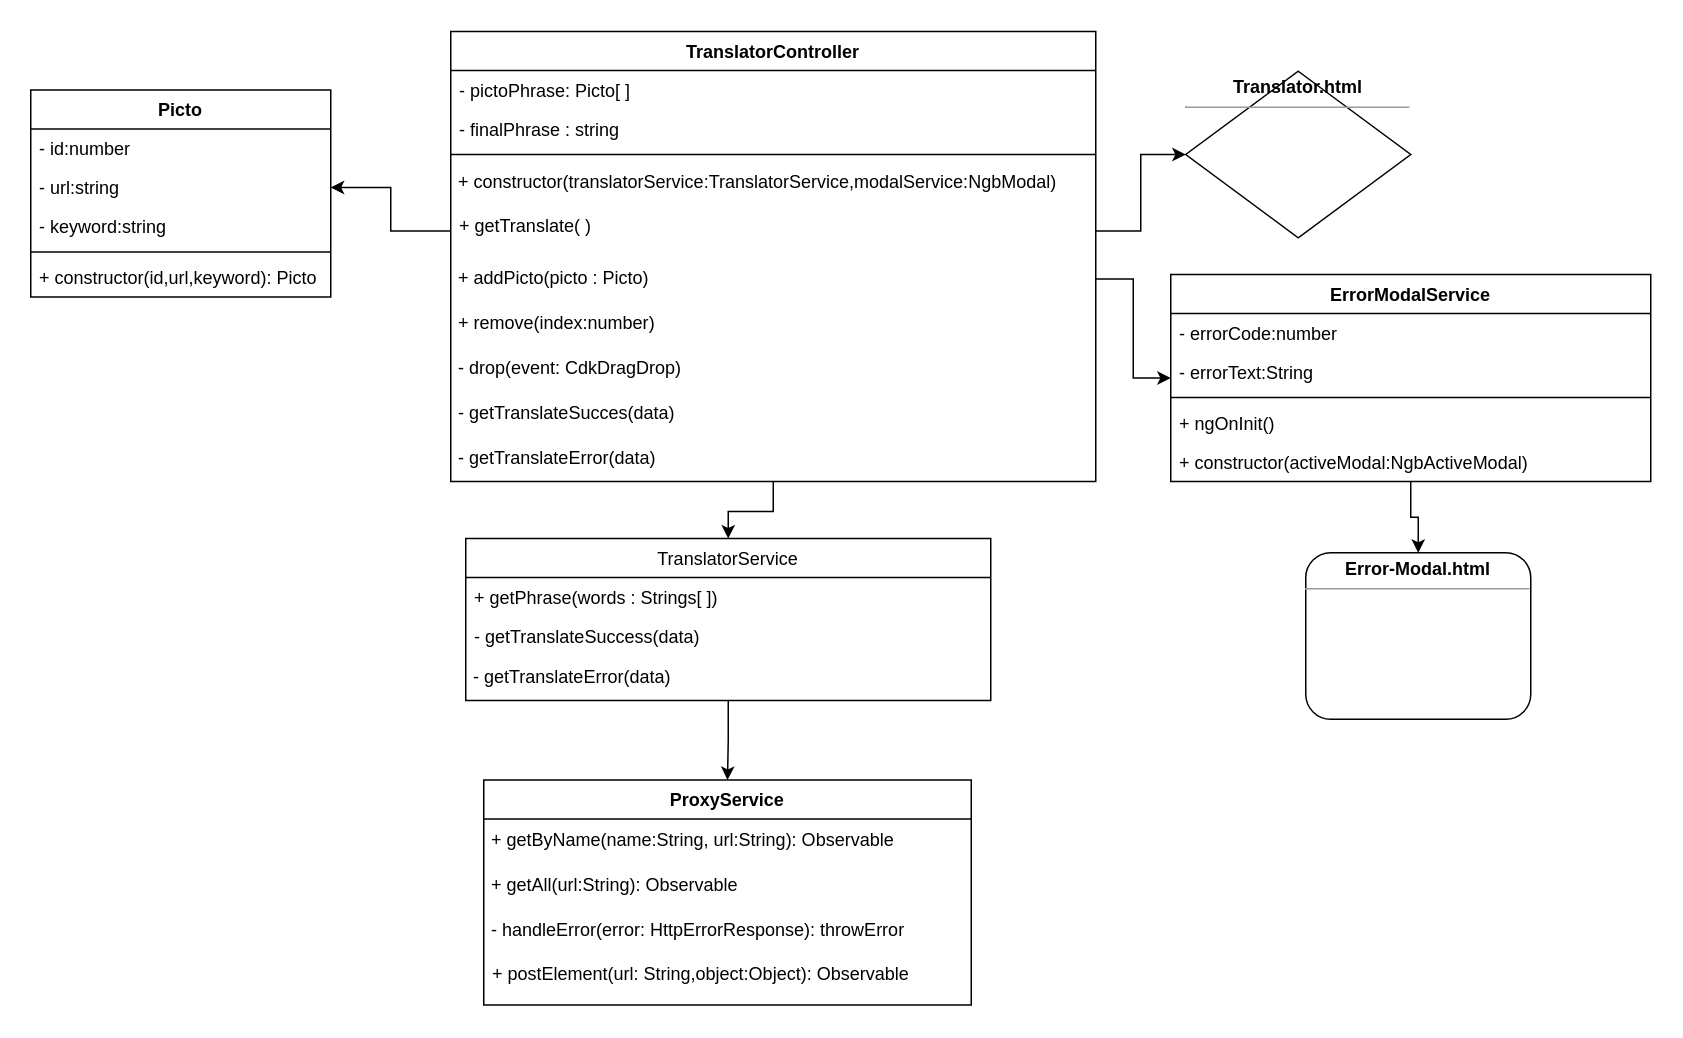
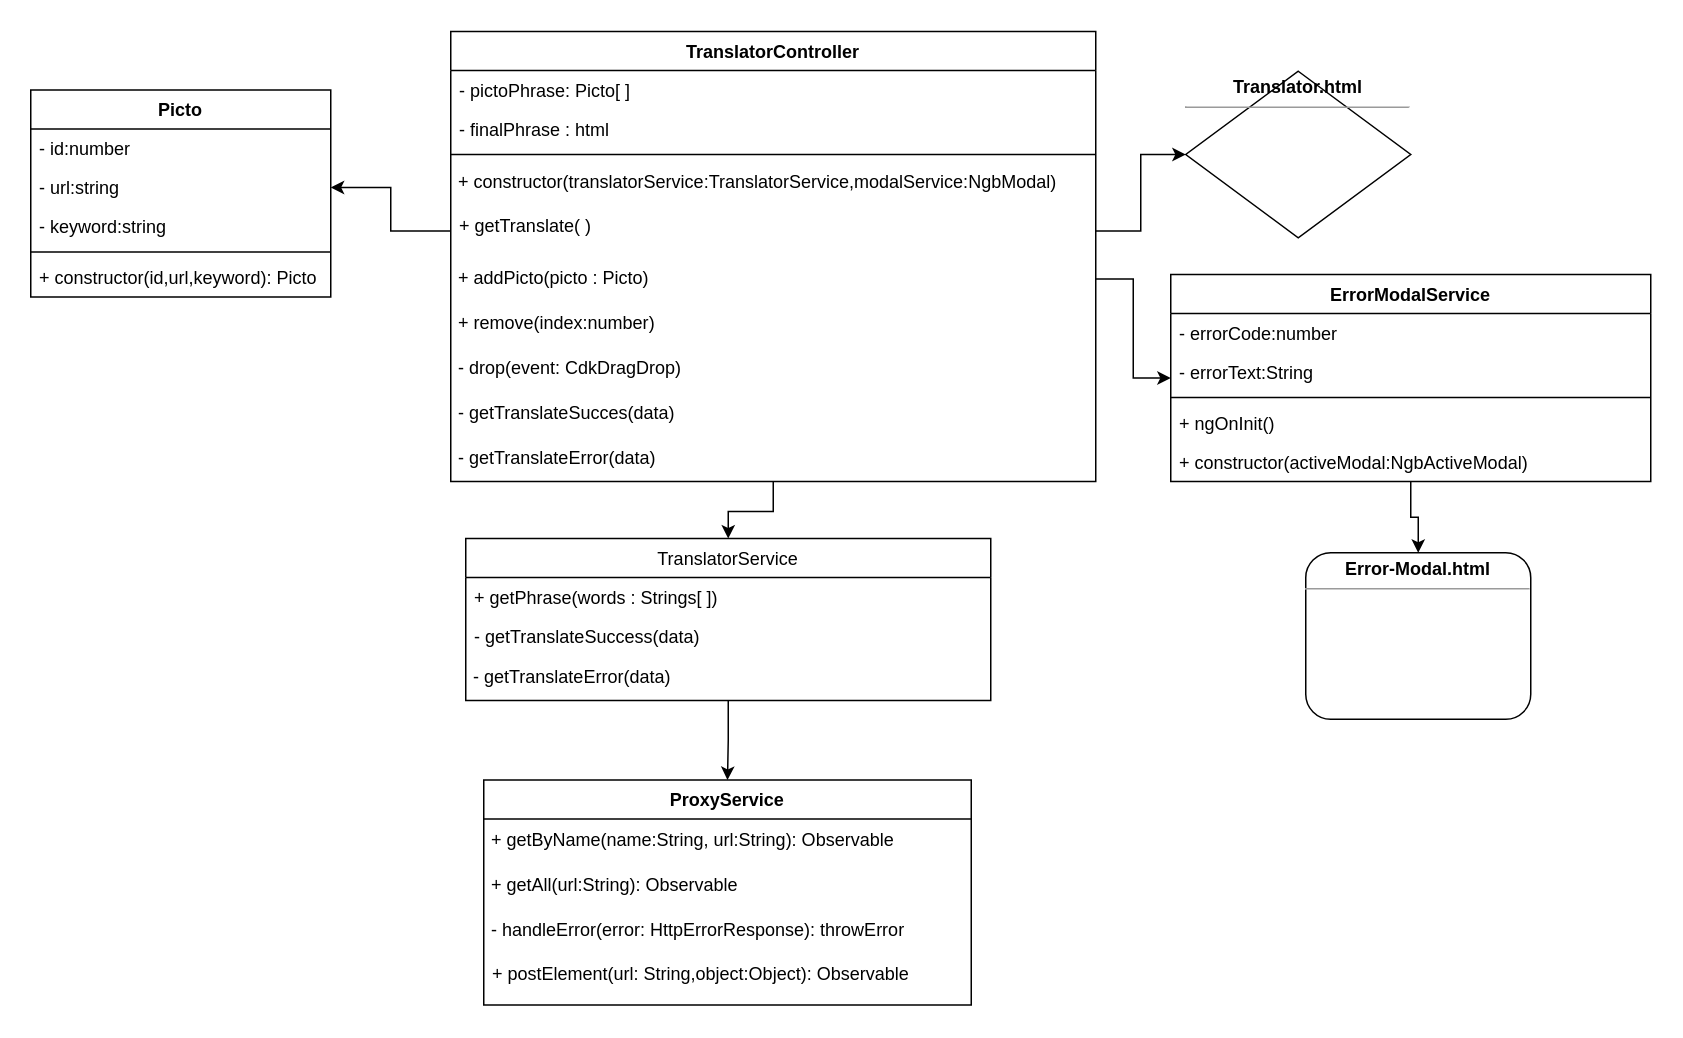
  <mxCell id="0" />
  <mxCell id="1" parent="0" />
  <mxCell id="2" value="" style="edgeStyle=orthogonalEdgeStyle;rounded=0;orthogonalLoop=1;jettySize=auto;html=1;" edge="1" parent="1" source="3" target="9"><mxGeometry relative="1" as="geometry"><mxPoint x="885" y="769" as="targetPoint" /></mxGeometry></mxCell>
  <mxCell id="3" value="ErrorModalService" style="swimlane;fontStyle=1;align=center;verticalAlign=top;childLayout=stackLayout;horizontal=1;startSize=26;horizontalStack=0;resizeParent=1;resizeParentMax=0;resizeLast=0;collapsible=1;marginBottom=0;" vertex="1" parent="1"><mxGeometry x="780" y="182.5" width="320" height="138" as="geometry" /></mxCell>
  <mxCell id="4" value="- errorCode:number&#10;&#10;" style="text;strokeColor=none;fillColor=none;align=left;verticalAlign=top;spacingLeft=4;spacingRight=4;overflow=hidden;rotatable=0;points=[[0,0.5],[1,0.5]];portConstraint=eastwest;" vertex="1" parent="3"><mxGeometry y="26" width="320" height="26" as="geometry" /></mxCell>
  <mxCell id="5" value="- errorText:String&#10;&#10;" style="text;strokeColor=none;fillColor=none;align=left;verticalAlign=top;spacingLeft=4;spacingRight=4;overflow=hidden;rotatable=0;points=[[0,0.5],[1,0.5]];portConstraint=eastwest;" vertex="1" parent="3"><mxGeometry y="52" width="320" height="26" as="geometry" /></mxCell>
  <mxCell id="6" value="" style="line;strokeWidth=1;fillColor=none;align=left;verticalAlign=middle;spacingTop=-1;spacingLeft=3;spacingRight=3;rotatable=0;labelPosition=right;points=[];portConstraint=eastwest;" vertex="1" parent="3"><mxGeometry y="78" width="320" height="8" as="geometry" /></mxCell>
  <mxCell id="7" value="+ ngOnInit()" style="text;strokeColor=none;fillColor=none;align=left;verticalAlign=top;spacingLeft=4;spacingRight=4;overflow=hidden;rotatable=0;points=[[0,0.5],[1,0.5]];portConstraint=eastwest;" vertex="1" parent="3"><mxGeometry y="86" width="320" height="26" as="geometry" /></mxCell>
  <mxCell id="8" value="+ constructor(activeModal:NgbActiveModal)&#10;" style="text;strokeColor=none;fillColor=none;align=left;verticalAlign=top;spacingLeft=4;spacingRight=4;overflow=hidden;rotatable=0;points=[[0,0.5],[1,0.5]];portConstraint=eastwest;" vertex="1" parent="3"><mxGeometry y="112" width="320" height="26" as="geometry" /></mxCell>
  <mxCell id="9" value="&lt;p style=&quot;margin: 0px ; margin-top: 4px ; text-align: center&quot;&gt;&lt;b&gt;Error-Modal.html&lt;/b&gt;&lt;/p&gt;&lt;hr size=&quot;1&quot;&gt;&lt;p style=&quot;margin: 0px ; margin-left: 4px&quot;&gt;&lt;/p&gt;&lt;p style=&quot;margin: 0px ; margin-left: 4px&quot;&gt;&lt;br&gt;&lt;/p&gt;" style="verticalAlign=top;align=left;overflow=fill;fontSize=12;fontFamily=Helvetica;html=1;rounded=1;" vertex="1" parent="1"><mxGeometry x="870" y="368" width="150" height="111" as="geometry" /></mxCell>
  <mxCell id="10" value="TranslatorController&#10;&#10;" style="swimlane;fontStyle=1;align=center;verticalAlign=top;childLayout=stackLayout;horizontal=1;startSize=26;horizontalStack=0;resizeParent=1;resizeParentMax=0;resizeLast=0;collapsible=1;marginBottom=0;" vertex="1" parent="1"><mxGeometry x="300" y="20.5" width="430" height="300" as="geometry" /></mxCell>
  <mxCell id="11" value="- pictoPhrase: Picto[ ]" style="text;strokeColor=none;fillColor=none;align=left;verticalAlign=top;spacingLeft=4;spacingRight=4;overflow=hidden;rotatable=0;points=[[0,0.5],[1,0.5]];portConstraint=eastwest;" vertex="1" parent="10"><mxGeometry y="26" width="430" height="26" as="geometry" /></mxCell>
- <mxCell id="12" value="- finalPhrase : string" style="text;strokeColor=none;fillColor=none;align=left;verticalAlign=top;spacingLeft=4;spacingRight=4;overflow=hidden;rotatable=0;points=[[0,0.5],[1,0.5]];portConstraint=eastwest;" vertex="1" parent="10"><mxGeometry y="52" width="430" height="26" as="geometry" /></mxCell>
+ <mxCell id="12" value="- finalPhrase : html" style="text;strokeColor=none;fillColor=none;align=left;verticalAlign=top;spacingLeft=4;spacingRight=4;overflow=hidden;rotatable=0;points=[[0,0.5],[1,0.5]];portConstraint=eastwest;" vertex="1" parent="10"><mxGeometry y="52" width="430" height="26" as="geometry" /></mxCell>
  <mxCell id="13" value="" style="line;strokeWidth=1;fillColor=none;align=left;verticalAlign=middle;spacingTop=-1;spacingLeft=3;spacingRight=3;rotatable=0;labelPosition=right;points=[];portConstraint=eastwest;" vertex="1" parent="10"><mxGeometry y="78" width="430" height="8" as="geometry" /></mxCell>
  <mxCell id="14" value="&amp;nbsp;+&amp;nbsp;&lt;span&gt;constructor&lt;/span&gt;&lt;span&gt;(&lt;/span&gt;&lt;span&gt;translatorService&lt;/span&gt;&lt;span&gt;:&lt;/span&gt;&lt;span&gt;TranslatorService&lt;/span&gt;&lt;span&gt;,&lt;/span&gt;&lt;span&gt;modalService&lt;/span&gt;&lt;span&gt;:&lt;/span&gt;&lt;span&gt;NgbModal&lt;/span&gt;&lt;span&gt;)&amp;nbsp;&lt;/span&gt;" style="text;html=1;" vertex="1" parent="10"><mxGeometry y="86" width="430" height="30" as="geometry" /></mxCell>
  <mxCell id="15" value="+ getTranslate( )" style="text;strokeColor=none;fillColor=none;align=left;verticalAlign=top;spacingLeft=4;spacingRight=4;overflow=hidden;rotatable=0;points=[[0,0.5],[1,0.5]];portConstraint=eastwest;" vertex="1" parent="10"><mxGeometry y="116" width="430" height="34" as="geometry" /></mxCell>
  <mxCell id="16" value="&amp;nbsp;+ addPicto(picto : Picto)" style="text;html=1;" vertex="1" parent="10"><mxGeometry y="150" width="430" height="30" as="geometry" /></mxCell>
  <mxCell id="17" value="&amp;nbsp;+&amp;nbsp;&lt;span&gt;remove&lt;/span&gt;&lt;span&gt;(&lt;/span&gt;&lt;span&gt;index:number&lt;/span&gt;&lt;span&gt;)&lt;/span&gt;&lt;br&gt;" style="text;html=1;" vertex="1" parent="10"><mxGeometry y="180" width="430" height="30" as="geometry" /></mxCell>
  <mxCell id="18" value="&amp;nbsp;- drop(event: CdkDragDrop)" style="text;html=1;" vertex="1" parent="10"><mxGeometry y="210" width="430" height="30" as="geometry" /></mxCell>
  <mxCell id="19" value="&amp;nbsp;- getTranslateSucces(data)" style="text;html=1;" vertex="1" parent="10"><mxGeometry y="240" width="430" height="30" as="geometry" /></mxCell>
  <mxCell id="20" value="&amp;nbsp;- getTranslateError(data)" style="text;html=1;" vertex="1" parent="10"><mxGeometry y="270" width="430" height="30" as="geometry" /></mxCell>
  <mxCell id="21" value="&lt;p style=&quot;margin: 0px ; margin-top: 4px ; text-align: center&quot;&gt;&lt;b&gt;Translator.html&lt;/b&gt;&lt;/p&gt;&lt;hr size=&quot;1&quot;&gt;&lt;p style=&quot;margin: 0px ; margin-left: 4px&quot;&gt;&lt;/p&gt;&lt;p style=&quot;margin: 0px ; margin-left: 4px&quot;&gt;&lt;br&gt;&lt;/p&gt;" style="rhombus;verticalAlign=top;align=left;overflow=fill;fontSize=12;fontFamily=Helvetica;html=1;" vertex="1" parent="1"><mxGeometry x="790" y="47" width="150" height="111" as="geometry" /></mxCell>
  <mxCell id="22" style="edgeStyle=orthogonalEdgeStyle;rounded=0;orthogonalLoop=1;jettySize=auto;html=1;entryX=0.5;entryY=0;entryDx=0;entryDy=0;" edge="1" parent="1" source="23" target="37"><mxGeometry relative="1" as="geometry"><mxPoint x="474.714" y="498" as="targetPoint" /></mxGeometry></mxCell>
  <mxCell id="23" value="TranslatorService" style="swimlane;fontStyle=0;childLayout=stackLayout;horizontal=1;startSize=26;fillColor=none;horizontalStack=0;resizeParent=1;resizeParentMax=0;resizeLast=0;collapsible=1;marginBottom=0;" vertex="1" parent="1"><mxGeometry x="310" y="358.5" width="350" height="108" as="geometry" /></mxCell>
  <mxCell id="24" value="+ getPhrase(words : Strings[ ])" style="text;strokeColor=none;fillColor=none;align=left;verticalAlign=top;spacingLeft=4;spacingRight=4;overflow=hidden;rotatable=0;points=[[0,0.5],[1,0.5]];portConstraint=eastwest;" vertex="1" parent="23"><mxGeometry y="26" width="350" height="26" as="geometry" /></mxCell>
  <mxCell id="25" value="- getTranslateSuccess(data)" style="text;strokeColor=none;fillColor=none;align=left;verticalAlign=top;spacingLeft=4;spacingRight=4;overflow=hidden;rotatable=0;points=[[0,0.5],[1,0.5]];portConstraint=eastwest;" vertex="1" parent="23"><mxGeometry y="52" width="350" height="26" as="geometry" /></mxCell>
  <mxCell id="26" value="&amp;nbsp;- getTranslateError(data)" style="text;html=1;" vertex="1" parent="23"><mxGeometry y="78" width="350" height="30" as="geometry" /></mxCell>
  <mxCell id="27" style="edgeStyle=orthogonalEdgeStyle;rounded=0;orthogonalLoop=1;jettySize=auto;html=1;" edge="1" parent="1" source="20" target="23"><mxGeometry relative="1" as="geometry" /></mxCell>
  <mxCell id="28" style="edgeStyle=orthogonalEdgeStyle;rounded=0;orthogonalLoop=1;jettySize=auto;html=1;exitX=1;exitY=0.5;exitDx=0;exitDy=0;" edge="1" parent="1" source="15" target="21"><mxGeometry relative="1" as="geometry" /></mxCell>
  <mxCell id="29" style="edgeStyle=orthogonalEdgeStyle;rounded=0;orthogonalLoop=1;jettySize=auto;html=1;" edge="1" parent="1" source="16" target="3"><mxGeometry relative="1" as="geometry" /></mxCell>
  <mxCell id="30" value="Picto" style="swimlane;fontStyle=1;align=center;verticalAlign=top;childLayout=stackLayout;horizontal=1;startSize=26;horizontalStack=0;resizeParent=1;resizeParentMax=0;resizeLast=0;collapsible=1;marginBottom=0;" vertex="1" parent="1"><mxGeometry x="20" y="59.5" width="200" height="138" as="geometry" /></mxCell>
  <mxCell id="31" value="- id:number&#10;" style="text;strokeColor=none;fillColor=none;align=left;verticalAlign=top;spacingLeft=4;spacingRight=4;overflow=hidden;rotatable=0;points=[[0,0.5],[1,0.5]];portConstraint=eastwest;" vertex="1" parent="30"><mxGeometry y="26" width="200" height="26" as="geometry" /></mxCell>
  <mxCell id="32" value="- url:string" style="text;strokeColor=none;fillColor=none;align=left;verticalAlign=top;spacingLeft=4;spacingRight=4;overflow=hidden;rotatable=0;points=[[0,0.5],[1,0.5]];portConstraint=eastwest;" vertex="1" parent="30"><mxGeometry y="52" width="200" height="26" as="geometry" /></mxCell>
  <mxCell id="33" value="- keyword:string" style="text;strokeColor=none;fillColor=none;align=left;verticalAlign=top;spacingLeft=4;spacingRight=4;overflow=hidden;rotatable=0;points=[[0,0.5],[1,0.5]];portConstraint=eastwest;" vertex="1" parent="30"><mxGeometry y="78" width="200" height="26" as="geometry" /></mxCell>
  <mxCell id="34" value="" style="line;strokeWidth=1;fillColor=none;align=left;verticalAlign=middle;spacingTop=-1;spacingLeft=3;spacingRight=3;rotatable=0;labelPosition=right;points=[];portConstraint=eastwest;" vertex="1" parent="30"><mxGeometry y="104" width="200" height="8" as="geometry" /></mxCell>
  <mxCell id="35" value="+ constructor(id,url,keyword): Picto" style="text;strokeColor=none;fillColor=none;align=left;verticalAlign=top;spacingLeft=4;spacingRight=4;overflow=hidden;rotatable=0;points=[[0,0.5],[1,0.5]];portConstraint=eastwest;" vertex="1" parent="30"><mxGeometry y="112" width="200" height="26" as="geometry" /></mxCell>
  <mxCell id="36" style="edgeStyle=orthogonalEdgeStyle;rounded=0;orthogonalLoop=1;jettySize=auto;html=1;entryX=1;entryY=0.5;entryDx=0;entryDy=0;" edge="1" parent="1" source="15" target="32"><mxGeometry relative="1" as="geometry" /></mxCell>
  <mxCell id="37" value="ProxyService" style="swimlane;fontStyle=1;align=center;verticalAlign=top;childLayout=stackLayout;horizontal=1;startSize=26;horizontalStack=0;resizeParent=1;resizeParentMax=0;resizeLast=0;collapsible=1;marginBottom=0;" vertex="1" parent="1"><mxGeometry x="322" y="519.5" width="325" height="150" as="geometry" /></mxCell>
  <mxCell id="38" value="&amp;nbsp;+ getByName(name:String, url:String): Observable" style="text;html=1;" vertex="1" parent="37"><mxGeometry y="26" width="325" height="30" as="geometry" /></mxCell>
  <mxCell id="39" value="&amp;nbsp;+ getAll(url:String): Observable" style="text;html=1;" vertex="1" parent="37"><mxGeometry y="56" width="325" height="30" as="geometry" /></mxCell>
  <mxCell id="40" value="&amp;nbsp;- handleError(error: HttpErrorResponse): throwError" style="text;html=1;" vertex="1" parent="37"><mxGeometry y="86" width="325" height="30" as="geometry" /></mxCell>
  <mxCell id="41" value="+ postElement(url: String,object:Object): Observable" style="text;strokeColor=none;fillColor=none;align=left;verticalAlign=top;spacingLeft=4;spacingRight=4;overflow=hidden;rotatable=0;points=[[0,0.5],[1,0.5]];portConstraint=eastwest;" vertex="1" parent="37"><mxGeometry y="116" width="325" height="34" as="geometry" /></mxCell>
